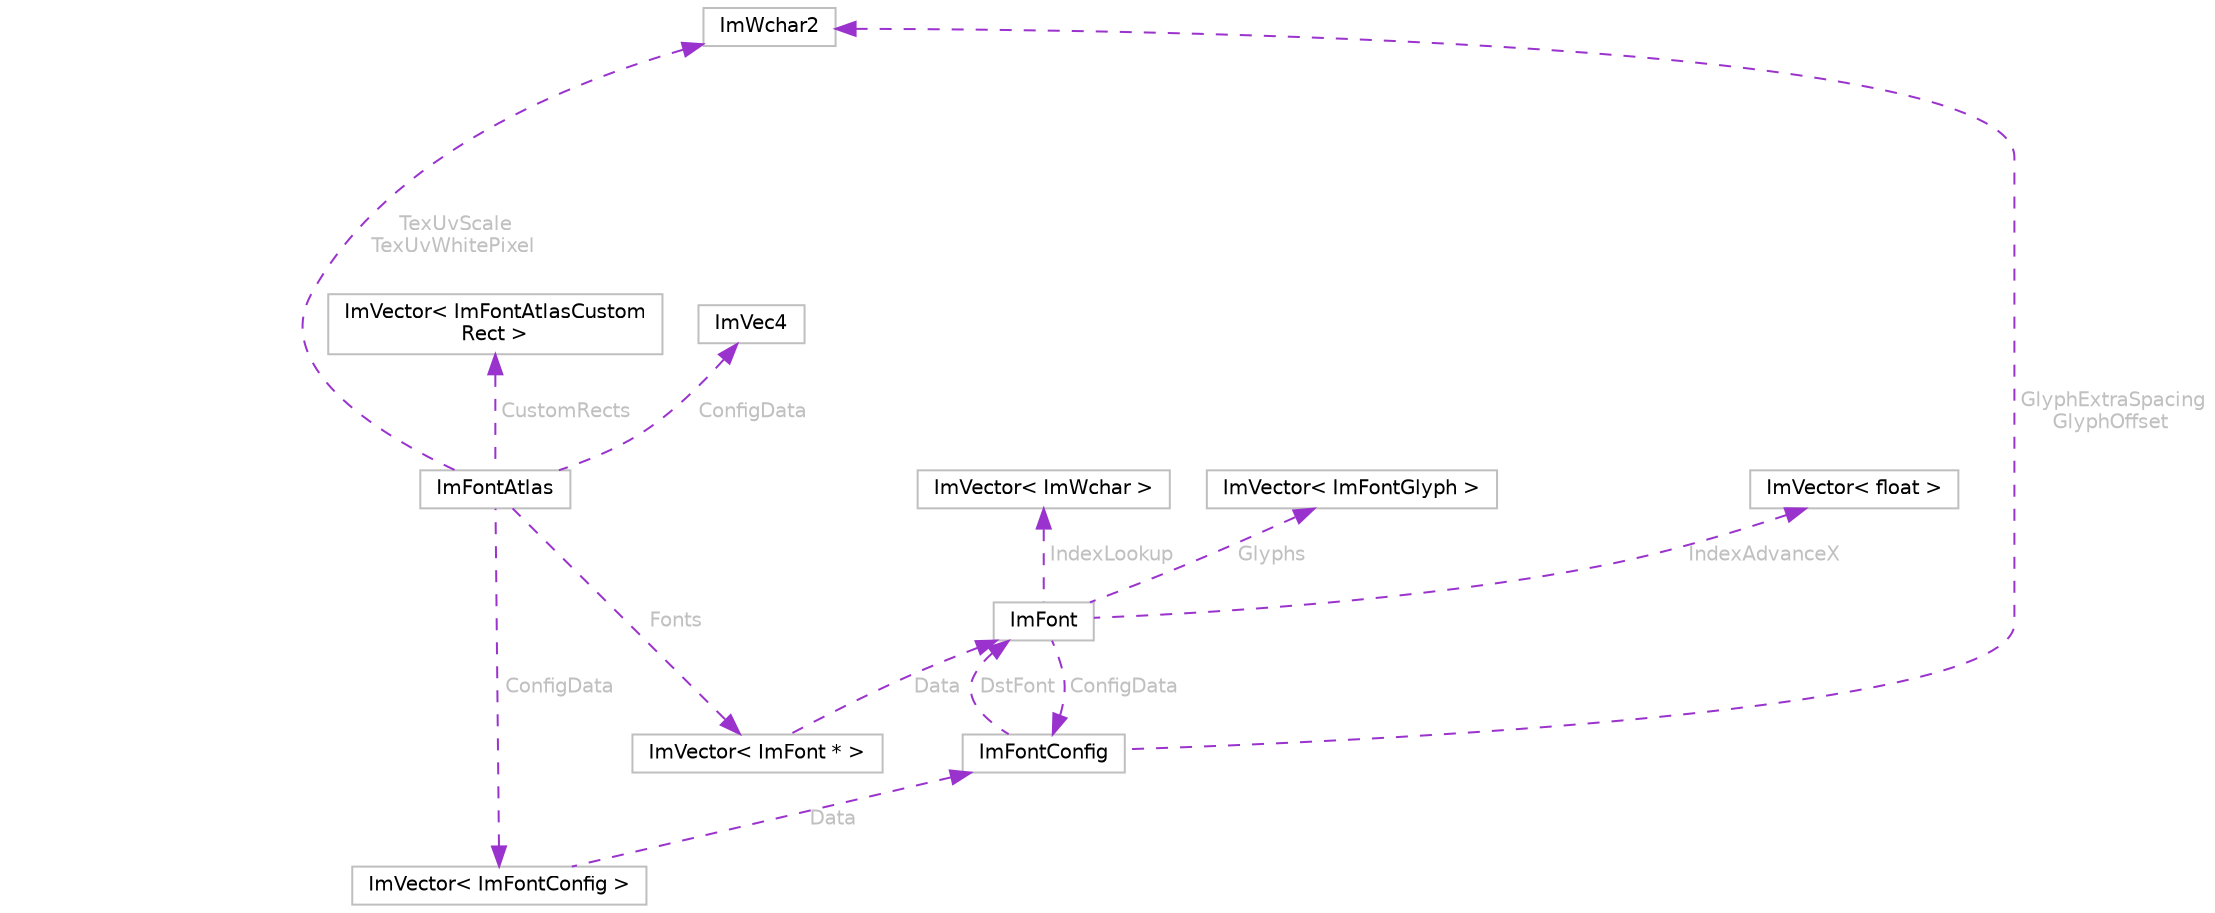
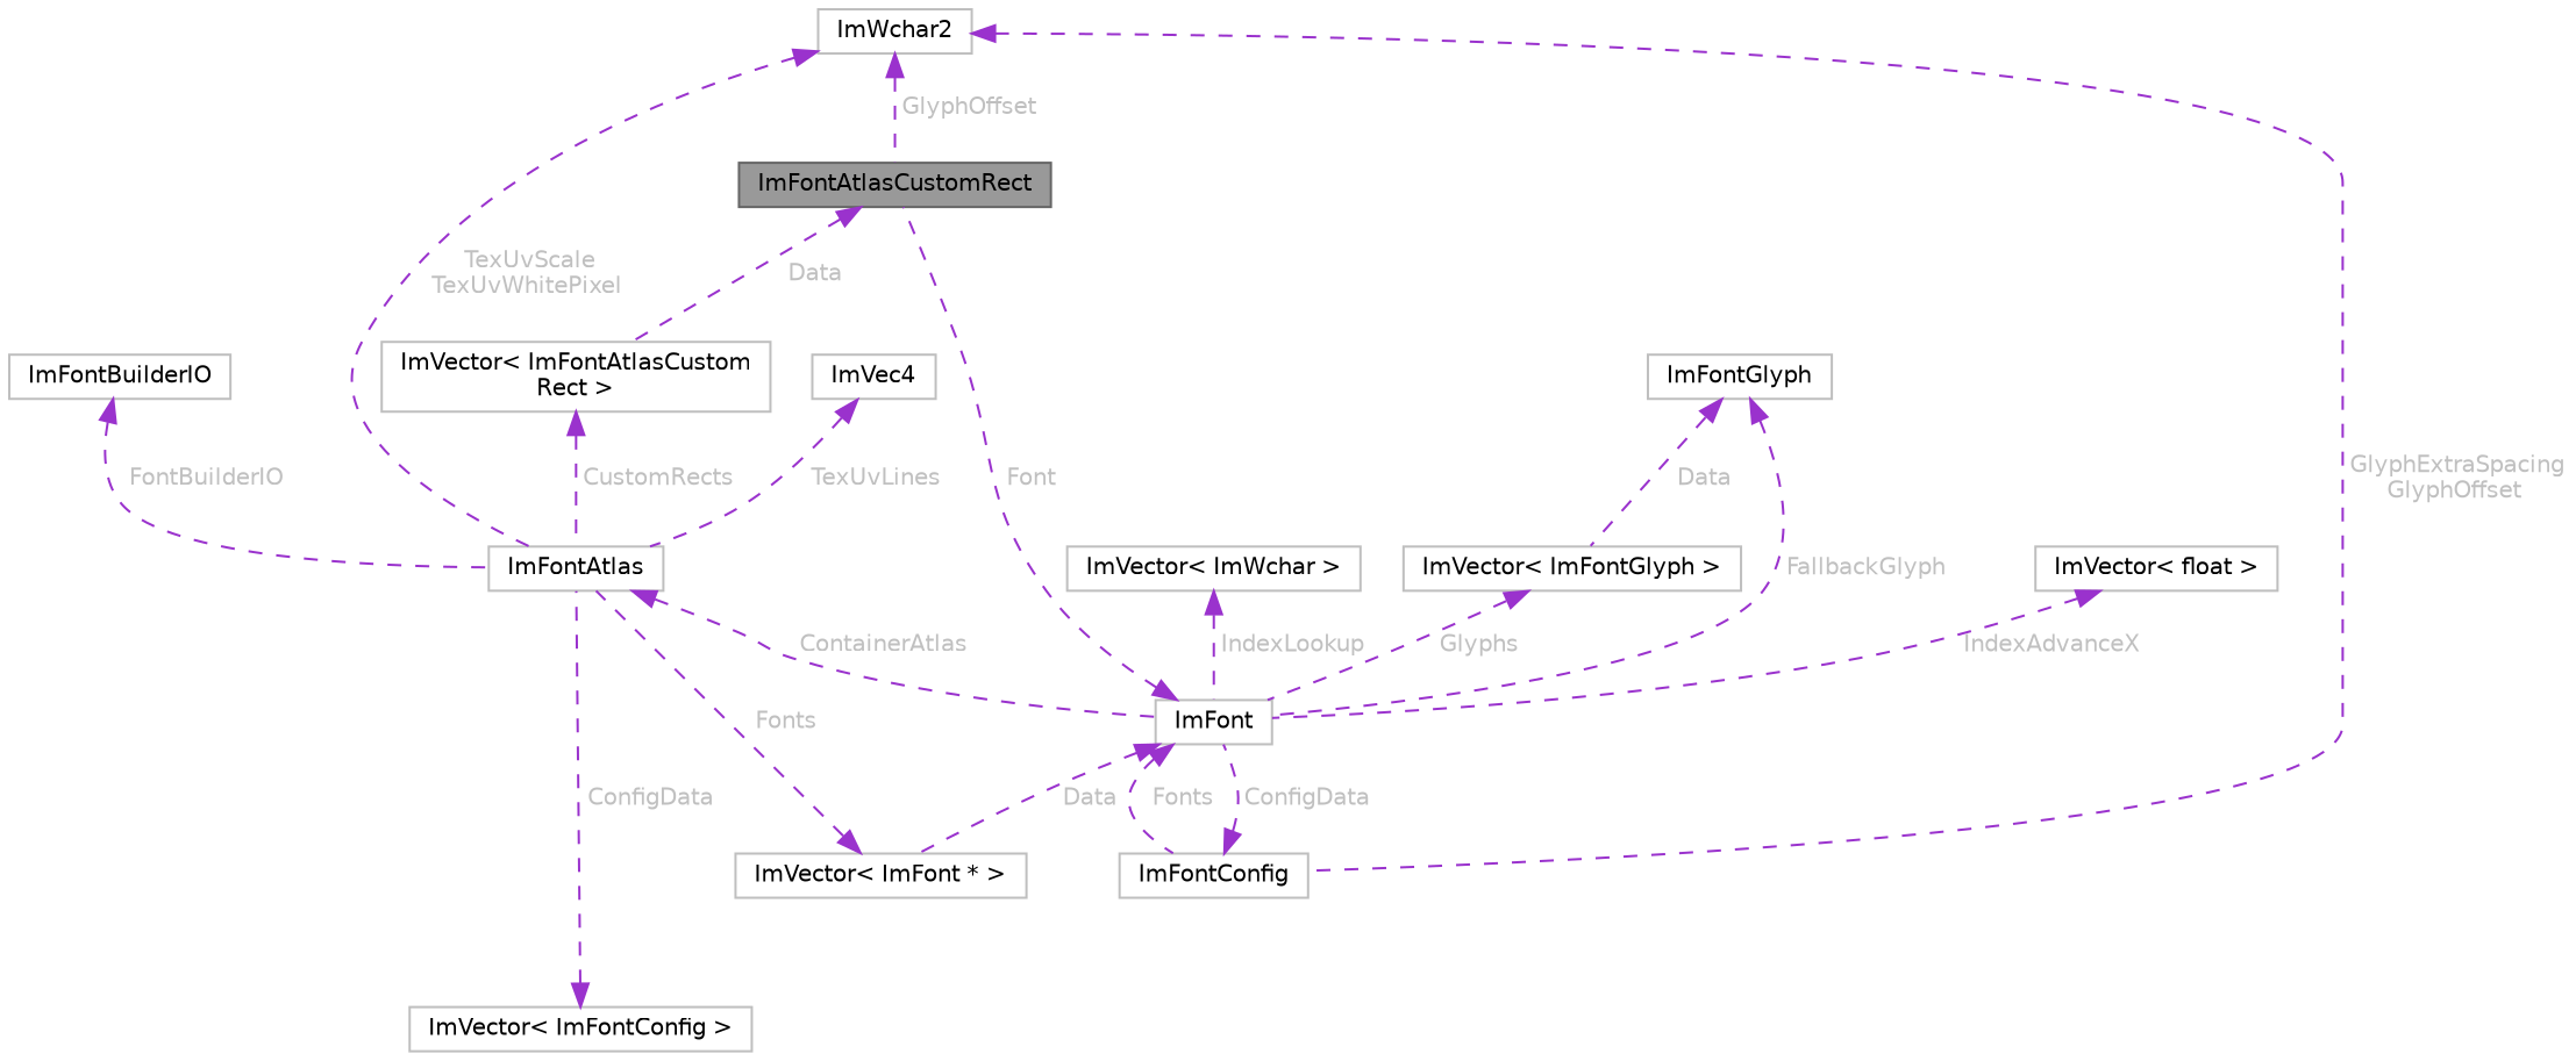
  digraph {
    rankdir=TB
    node [color=grey75 fillcolor=white fontname=Helvetica fontsize=10 shape=box style=filled]
    edge [color=darkorchid3 dir=back fontcolor=grey fontname=Helvetica fontsize=10 labelfontname=Helvetica labelfontsize=10 style=dashed]
+   n1 [color=gray40 fillcolor=grey60 fontcolor=black height=0.2 label=ImFontAtlasCustomRect width=0.4]
    n2 [height=0.2 label="ImVector\< ImFontAtlasCustom\lRect \>" width=0.4]
    n3 [height=0.2 label=ImFontAtlas width=0.4]
    n4 [height=0.2 label=ImWchar2 width=0.4]
    n5 [height=0.2 label=ImFontConfig width=0.4]
    n6 [height=0.2 label=ImFont width=0.4]
    n7 [height=0.2 label="ImVector\< ImFontConfig \>" width=0.4]
    n8 [height=0.2 label="ImVector\< ImFont * \>" width=0.4]
    n9 [height=0.2 label="ImVector\< float \>" width=0.4]
    n10 [height=0.2 label="ImVector\< ImWchar \>" width=0.4]
    n11 [height=0.2 label="ImVector\< ImFontGlyph \>" width=0.4]
+   n12 [height=0.2 label=ImFontGlyph width=0.4]
    n13 [height=0.2 label=ImVec4 width=0.4]
+   n14 [height=0.2 label=ImFontBuilderIO width=0.4]
+   n1 -> n2 [label=" Data"]
    n2 -> n3 [label=" CustomRects"]
+   n3 -> n6 [label=" ContainerAtlas"]
+   n4 -> n1 [label=" GlyphOffset"]
    n4 -> n3 [label=" TexUvScale\nTexUvWhitePixel"]
    n4 -> n5 [label=" GlyphExtraSpacing\nGlyphOffset"]
    n5 -> n6 [label=" ConfigData"]
-   n5 -> n7 [label=" Data"]
-   n6 -> n5 [label=" DstFont"]
+   n6 -> n1 [label=" Font"]
+   n6 -> n5 [label=" Fonts"]
    n6 -> n8 [label=" Data"]
    n7 -> n3 [label=" ConfigData"]
    n8 -> n3 [label=" Fonts"]
    n9 -> n6 [label=" IndexAdvanceX"]
    n10 -> n6 [label=" IndexLookup"]
    n11 -> n6 [label=" Glyphs"]
-   n13 -> n3 [label=" ConfigData"]
+   n12 -> n6 [label=" FallbackGlyph"]
+   n12 -> n11 [label=" Data"]
+   n13 -> n3 [label=" TexUvLines"]
+   n14 -> n3 [label=" FontBuilderIO"]
  }
